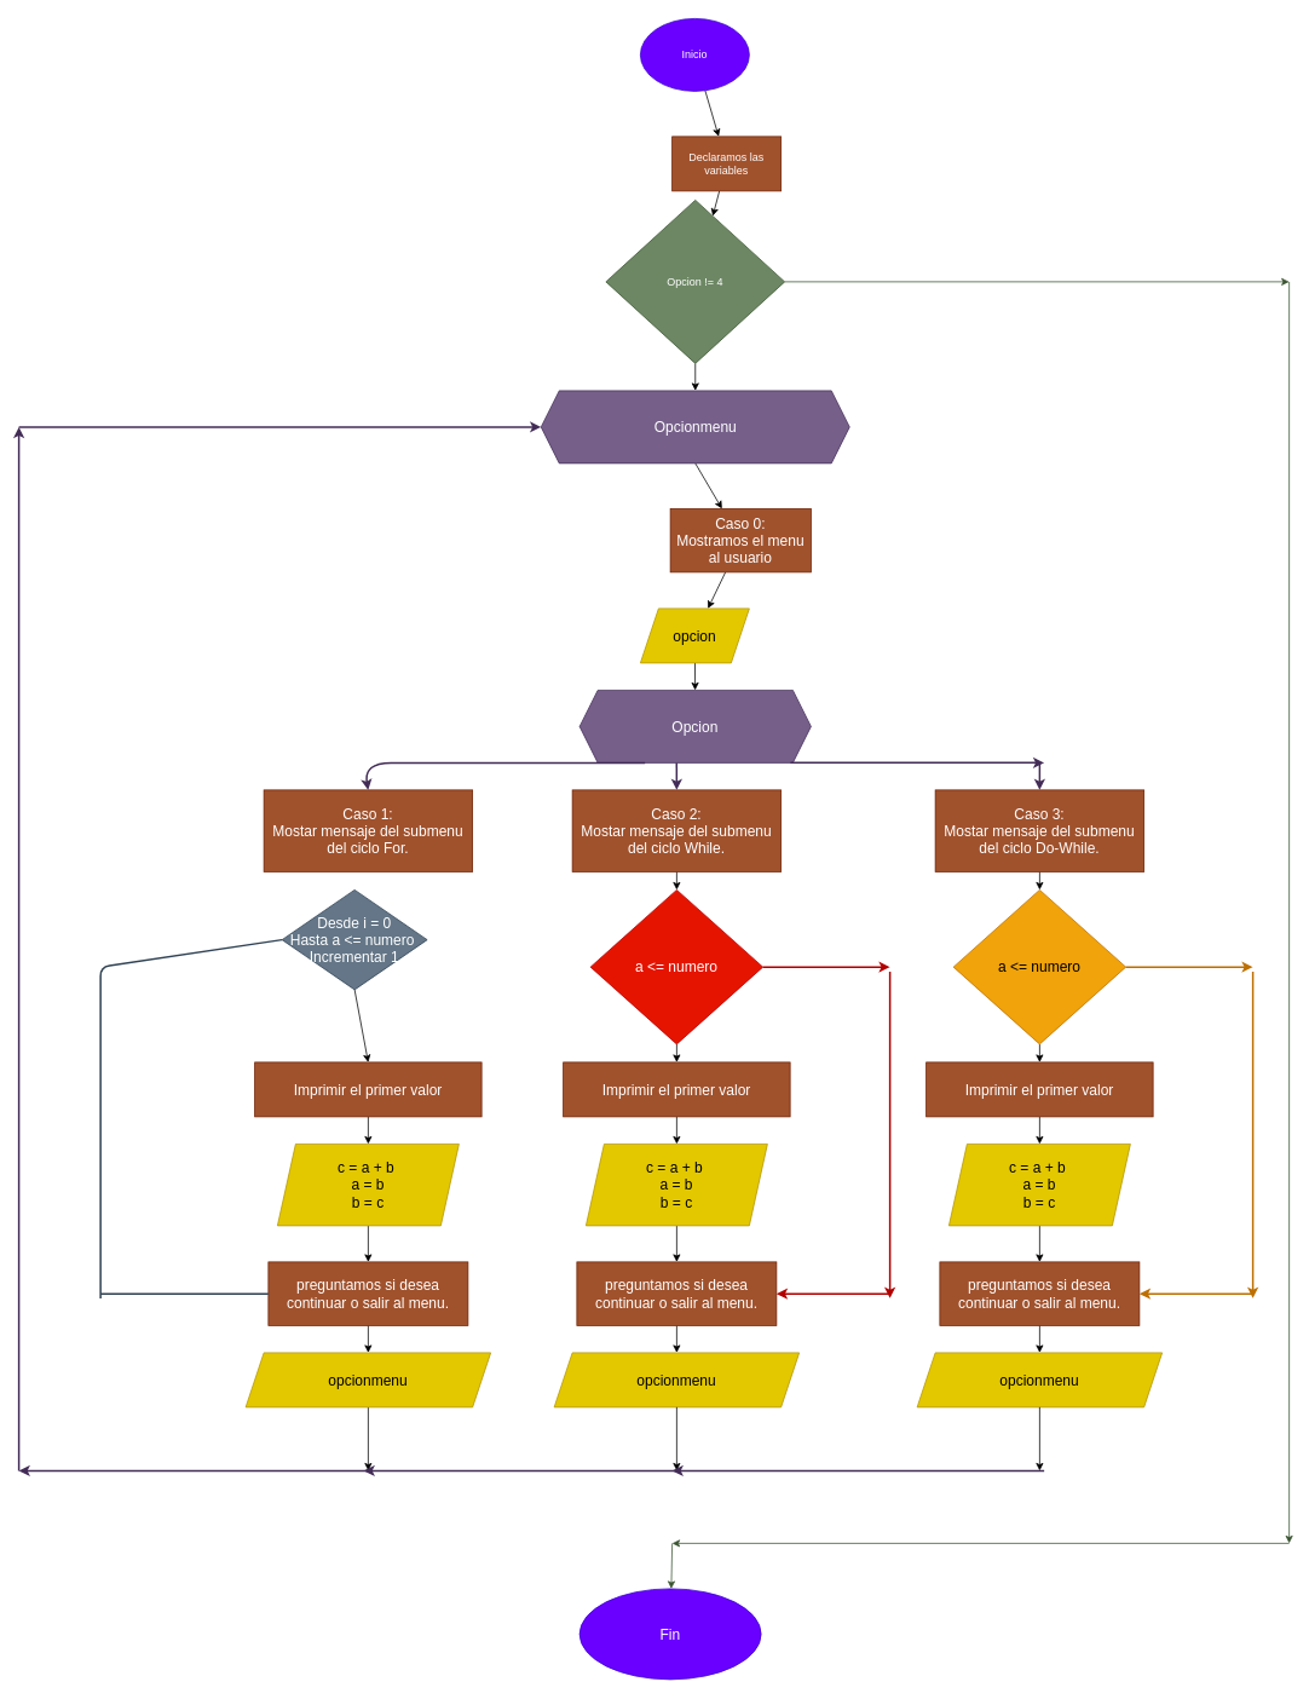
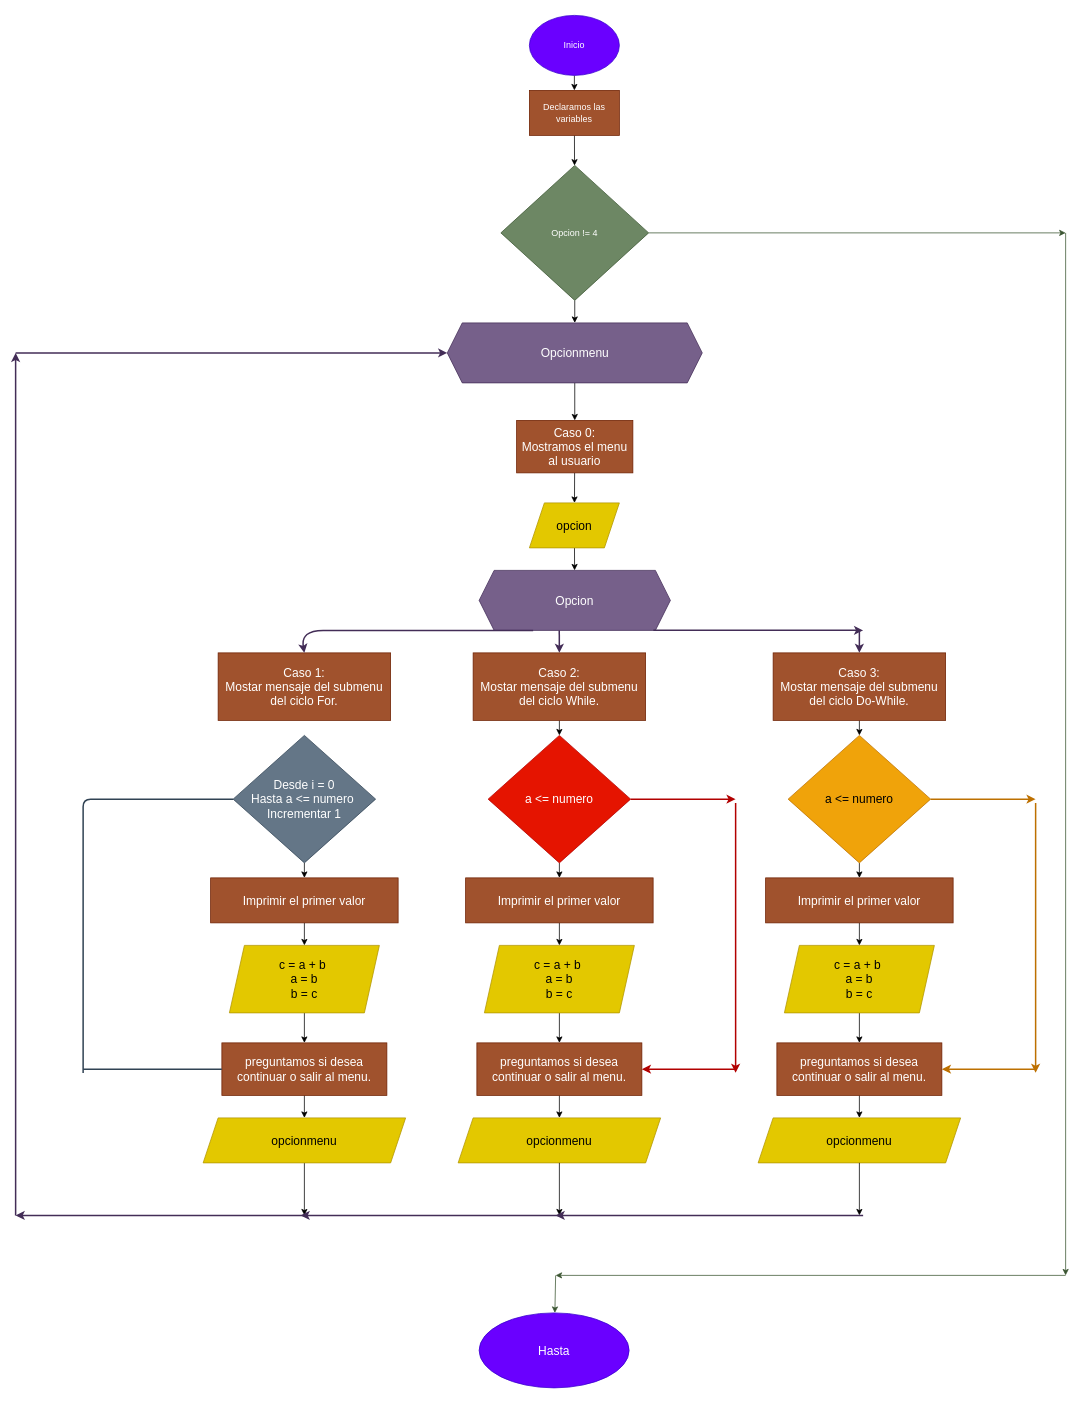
  <mxCell id="0" />
  <mxCell id="1" parent="0" />
  <mxCell id="2" value="" style="edgeStyle=none;html=1;fontSize=16;" edge="1" parent="1" source="3" target="5"><mxGeometry relative="1" as="geometry" /></mxCell>
  <mxCell id="3" value="Inicio" style="ellipse;whiteSpace=wrap;html=1;fillColor=#6a00ff;fontColor=#ffffff;strokeColor=#3700CC;" parent="1" vertex="1"><mxGeometry x="705" width="120" height="80" as="geometry" y="20" /></mxCell>
  <mxCell id="4" value="" style="edgeStyle=none;html=1;fontSize=16;" edge="1" parent="1" source="5" target="8"><mxGeometry relative="1" as="geometry" /></mxCell>
- <mxCell id="5" value="Declaramos las variables" style="rounded=0;whiteSpace=wrap;html=1;fillColor=#a0522d;fontColor=#ffffff;strokeColor=#6D1F00;" vertex="1" parent="1"><mxGeometry x="740" y="150" width="120" height="60" as="geometry" /></mxCell>
+ <mxCell id="5" value="Declaramos las variables" style="rounded=0;whiteSpace=wrap;html=1;fillColor=#a0522d;fontColor=#ffffff;strokeColor=#6D1F00;" vertex="1" parent="1"><mxGeometry x="705" y="120" width="120" height="60" as="geometry" /></mxCell>
  <mxCell id="6" value="" style="edgeStyle=none;html=1;fontSize=16;exitX=0.5;exitY=1;exitDx=0;exitDy=0;" edge="1" parent="1" source="61" target="10"><mxGeometry relative="1" as="geometry"><mxPoint x="765.5" y="530" as="sourcePoint" /></mxGeometry></mxCell>
  <mxCell id="7" style="edgeStyle=none;html=1;exitX=0.5;exitY=1;exitDx=0;exitDy=0;entryX=0.5;entryY=0;entryDx=0;entryDy=0;fontSize=16;" edge="1" parent="1" source="8" target="61"><mxGeometry relative="1" as="geometry" /></mxCell>
  <mxCell id="8" value="Opcion != 4" style="rhombus;whiteSpace=wrap;html=1;fillColor=#6d8764;strokeColor=#3A5431;fontColor=#ffffff;" vertex="1" parent="1"><mxGeometry x="667" y="220" width="197" height="180" as="geometry" /></mxCell>
  <mxCell id="9" value="" style="edgeStyle=none;html=1;fontSize=16;" edge="1" parent="1" source="10" target="13"><mxGeometry relative="1" as="geometry" /></mxCell>
- <mxCell id="10" value="Caso 0:&lt;br&gt;Mostramos el menu al usuario" style="rounded=0;whiteSpace=wrap;html=1;fontSize=16;fillColor=#a0522d;fontColor=#ffffff;strokeColor=#6D1F00;" vertex="1" parent="1"><mxGeometry x="738" y="560" width="155" height="70" as="geometry" /></mxCell>
+ <mxCell id="10" value="Caso 0:&lt;br&gt;Mostramos el menu al usuario" style="rounded=0;whiteSpace=wrap;html=1;fontSize=16;fillColor=#a0522d;fontColor=#ffffff;strokeColor=#6D1F00;" vertex="1" parent="1"><mxGeometry x="688" y="560" width="155" height="70" as="geometry" /></mxCell>
  <mxCell id="11" value="" style="edgeStyle=none;html=1;fontSize=16;" edge="1" parent="1" source="13"><mxGeometry relative="1" as="geometry"><mxPoint x="765.186" y="700.323" as="targetPoint" /></mxGeometry></mxCell>
  <mxCell id="12" value="" style="edgeStyle=none;html=1;fontSize=16;" edge="1" parent="1" source="13" target="15"><mxGeometry relative="1" as="geometry" /></mxCell>
  <mxCell id="13" value="opcion" style="shape=parallelogram;perimeter=parallelogramPerimeter;whiteSpace=wrap;html=1;fixedSize=1;fontSize=16;fillColor=#e3c800;fontColor=#000000;strokeColor=#B09500;" vertex="1" parent="1"><mxGeometry x="705" y="670" width="120" height="60" as="geometry" /></mxCell>
  <mxCell id="14" style="edgeStyle=none;html=1;exitX=0.419;exitY=0.998;exitDx=0;exitDy=0;entryX=0.5;entryY=0;entryDx=0;entryDy=0;fontSize=16;exitPerimeter=0;strokeWidth=2;fillColor=#76608a;strokeColor=#432D57;" edge="1" parent="1" source="15" target="31"><mxGeometry relative="1" as="geometry" /></mxCell>
  <mxCell id="15" value="Opcion" style="shape=hexagon;perimeter=hexagonPerimeter2;whiteSpace=wrap;html=1;fixedSize=1;fontSize=16;fillColor=#76608a;fontColor=#ffffff;strokeColor=#432D57;" vertex="1" parent="1"><mxGeometry x="638" y="760" width="255" height="80" as="geometry" /></mxCell>
  <mxCell id="16" value="Caso 1: &lt;br&gt;Mostar mensaje del submenu del ciclo For." style="rounded=0;whiteSpace=wrap;html=1;fontSize=16;fillColor=#a0522d;fontColor=#ffffff;strokeColor=#6D1F00;" vertex="1" parent="1"><mxGeometry x="290" y="870" width="230" height="90" as="geometry" /></mxCell>
  <mxCell id="17" value="" style="curved=1;endArrow=classic;html=1;fontSize=16;entryX=0.5;entryY=0;entryDx=0;entryDy=0;fillColor=#76608a;strokeColor=#432D57;strokeWidth=2;" edge="1" parent="1" target="16"><mxGeometry width="50" height="50" relative="1" as="geometry"><mxPoint x="710" y="840" as="sourcePoint" /><mxPoint x="580" y="830" as="targetPoint" /><Array as="points"><mxPoint x="460" y="840" /><mxPoint x="400" y="840" /></Array></mxGeometry></mxCell>
  <mxCell id="18" style="edgeStyle=none;html=1;exitX=0.5;exitY=1;exitDx=0;exitDy=0;entryX=0.5;entryY=0;entryDx=0;entryDy=0;fontSize=16;" edge="1" parent="1" source="19" target="21"><mxGeometry relative="1" as="geometry" /></mxCell>
- <mxCell id="19" value="Desde i = 0&lt;br&gt;Hasta a &amp;lt;= numero&amp;nbsp;&lt;br&gt;Incrementar 1" style="rhombus;whiteSpace=wrap;html=1;fontSize=16;fillColor=#647687;fontColor=#ffffff;strokeColor=#314354;" vertex="1" parent="1"><mxGeometry x="310" y="980" width="160" height="110" as="geometry" /></mxCell>
+ <mxCell id="19" value="Desde i = 0&lt;br&gt;Hasta a &amp;lt;= numero&amp;nbsp;&lt;br&gt;Incrementar 1" style="rhombus;whiteSpace=wrap;html=1;fontSize=16;fillColor=#647687;fontColor=#ffffff;strokeColor=#314354;" vertex="1" parent="1"><mxGeometry x="310" y="980" width="190" height="170" as="geometry" /></mxCell>
  <mxCell id="20" value="" style="edgeStyle=none;html=1;fontSize=16;" edge="1" parent="1" source="21" target="23"><mxGeometry relative="1" as="geometry" /></mxCell>
  <mxCell id="21" value="Imprimir el primer valor" style="rounded=0;whiteSpace=wrap;html=1;fontSize=16;fillColor=#a0522d;fontColor=#ffffff;strokeColor=#6D1F00;" vertex="1" parent="1"><mxGeometry x="280" y="1170" width="250" height="60" as="geometry" /></mxCell>
  <mxCell id="22" value="" style="edgeStyle=none;html=1;fontSize=16;" edge="1" parent="1" source="23" target="25"><mxGeometry relative="1" as="geometry" /></mxCell>
  <mxCell id="23" value="c = a + b&amp;nbsp;&lt;br&gt;a = b&lt;br&gt;b = c" style="shape=parallelogram;perimeter=parallelogramPerimeter;whiteSpace=wrap;html=1;fixedSize=1;fontSize=16;fillColor=#e3c800;fontColor=#000000;strokeColor=#B09500;" vertex="1" parent="1"><mxGeometry x="305" y="1260" width="200" height="90" as="geometry" /></mxCell>
  <mxCell id="24" value="" style="edgeStyle=none;html=1;fontSize=16;" edge="1" parent="1" source="25" target="29"><mxGeometry relative="1" as="geometry" /></mxCell>
  <mxCell id="25" value="preguntamos si desea continuar o salir al menu." style="rounded=0;whiteSpace=wrap;html=1;fontSize=16;fillColor=#a0522d;fontColor=#ffffff;strokeColor=#6D1F00;" vertex="1" parent="1"><mxGeometry x="295" y="1390" width="220" height="70" as="geometry" /></mxCell>
  <mxCell id="26" value="" style="endArrow=none;html=1;fontSize=16;entryX=0;entryY=0.5;entryDx=0;entryDy=0;fillColor=#647687;strokeColor=#314354;strokeWidth=2;" edge="1" parent="1" target="19"><mxGeometry width="50" height="50" relative="1" as="geometry"><mxPoint x="110" y="1430" as="sourcePoint" /><mxPoint x="360" y="1150" as="targetPoint" /><Array as="points"><mxPoint x="110" y="1065" /></Array></mxGeometry></mxCell>
  <mxCell id="27" value="" style="endArrow=none;html=1;fontSize=16;entryX=0;entryY=0.5;entryDx=0;entryDy=0;strokeWidth=2;fillColor=#647687;strokeColor=#314354;" edge="1" parent="1" target="25"><mxGeometry width="50" height="50" relative="1" as="geometry"><mxPoint x="110" y="1425" as="sourcePoint" /><mxPoint x="290" y="1430" as="targetPoint" /></mxGeometry></mxCell>
  <mxCell id="28" style="edgeStyle=none;html=1;exitX=0.5;exitY=1;exitDx=0;exitDy=0;fontSize=16;" edge="1" parent="1" source="29"><mxGeometry relative="1" as="geometry"><mxPoint x="405" y="1620" as="targetPoint" /></mxGeometry></mxCell>
  <mxCell id="29" value="opcionmenu" style="shape=parallelogram;perimeter=parallelogramPerimeter;whiteSpace=wrap;html=1;fixedSize=1;fontSize=16;fillColor=#e3c800;fontColor=#000000;strokeColor=#B09500;" vertex="1" parent="1"><mxGeometry x="270" y="1490" width="270" height="60" as="geometry" /></mxCell>
  <mxCell id="30" style="edgeStyle=none;html=1;exitX=0.5;exitY=1;exitDx=0;exitDy=0;entryX=0.5;entryY=0;entryDx=0;entryDy=0;fontSize=16;" edge="1" parent="1" source="31" target="33"><mxGeometry relative="1" as="geometry" /></mxCell>
  <mxCell id="31" value="Caso 2: &lt;br&gt;Mostar mensaje del submenu del ciclo While." style="rounded=0;whiteSpace=wrap;html=1;fontSize=16;fillColor=#a0522d;fontColor=#ffffff;strokeColor=#6D1F00;" vertex="1" parent="1"><mxGeometry x="630" y="870" width="230" height="90" as="geometry" /></mxCell>
  <mxCell id="32" style="edgeStyle=none;html=1;exitX=0.5;exitY=1;exitDx=0;exitDy=0;entryX=0.5;entryY=0;entryDx=0;entryDy=0;fontSize=16;" edge="1" parent="1" source="33" target="35"><mxGeometry relative="1" as="geometry" /></mxCell>
  <mxCell id="33" value="a &amp;lt;= numero" style="rhombus;whiteSpace=wrap;html=1;fontSize=16;fillColor=#e51400;fontColor=#ffffff;strokeColor=#B20000;" vertex="1" parent="1"><mxGeometry x="650" y="980" width="190" height="170" as="geometry" /></mxCell>
  <mxCell id="34" value="" style="edgeStyle=none;html=1;fontSize=16;" edge="1" parent="1" source="35" target="37"><mxGeometry relative="1" as="geometry" /></mxCell>
  <mxCell id="35" value="Imprimir el primer valor" style="rounded=0;whiteSpace=wrap;html=1;fontSize=16;fillColor=#a0522d;fontColor=#ffffff;strokeColor=#6D1F00;" vertex="1" parent="1"><mxGeometry x="620" y="1170" width="250" height="60" as="geometry" /></mxCell>
  <mxCell id="36" value="" style="edgeStyle=none;html=1;fontSize=16;" edge="1" parent="1" source="37" target="39"><mxGeometry relative="1" as="geometry" /></mxCell>
  <mxCell id="37" value="c = a + b&amp;nbsp;&lt;br&gt;a = b&lt;br&gt;b = c" style="shape=parallelogram;perimeter=parallelogramPerimeter;whiteSpace=wrap;html=1;fixedSize=1;fontSize=16;fillColor=#e3c800;fontColor=#000000;strokeColor=#B09500;" vertex="1" parent="1"><mxGeometry x="645" y="1260" width="200" height="90" as="geometry" /></mxCell>
  <mxCell id="38" value="" style="edgeStyle=none;html=1;fontSize=16;" edge="1" parent="1" source="39" target="40"><mxGeometry relative="1" as="geometry" /></mxCell>
  <mxCell id="39" value="preguntamos si desea continuar o salir al menu." style="rounded=0;whiteSpace=wrap;html=1;fontSize=16;fillColor=#a0522d;fontColor=#ffffff;strokeColor=#6D1F00;" vertex="1" parent="1"><mxGeometry x="635" y="1390" width="220" height="70" as="geometry" /></mxCell>
  <mxCell id="40" value="opcionmenu" style="shape=parallelogram;perimeter=parallelogramPerimeter;whiteSpace=wrap;html=1;fixedSize=1;fontSize=16;fillColor=#e3c800;fontColor=#000000;strokeColor=#B09500;" vertex="1" parent="1"><mxGeometry x="610" y="1490" width="270" height="60" as="geometry" /></mxCell>
  <mxCell id="41" value="" style="endArrow=classic;html=1;fontSize=16;exitX=1;exitY=0.5;exitDx=0;exitDy=0;fillColor=#e51400;strokeColor=#B20000;strokeWidth=2;" edge="1" parent="1" source="33"><mxGeometry width="50" height="50" relative="1" as="geometry"><mxPoint x="910" y="1240" as="sourcePoint" /><mxPoint x="980" y="1065" as="targetPoint" /></mxGeometry></mxCell>
  <mxCell id="42" value="" style="endArrow=classic;html=1;fontSize=16;fillColor=#e51400;strokeColor=#B20000;strokeWidth=2;" edge="1" parent="1"><mxGeometry width="50" height="50" relative="1" as="geometry"><mxPoint x="980" y="1070" as="sourcePoint" /><mxPoint x="980" y="1430" as="targetPoint" /></mxGeometry></mxCell>
  <mxCell id="43" value="" style="endArrow=classic;html=1;fontSize=16;entryX=1;entryY=0.5;entryDx=0;entryDy=0;strokeWidth=2;fillColor=#e51400;strokeColor=#B20000;" edge="1" parent="1" target="39"><mxGeometry width="50" height="50" relative="1" as="geometry"><mxPoint x="980" y="1425" as="sourcePoint" /><mxPoint x="880" y="1360" as="targetPoint" /></mxGeometry></mxCell>
  <mxCell id="44" style="edgeStyle=none;html=1;exitX=0.5;exitY=1;exitDx=0;exitDy=0;entryX=0.5;entryY=0;entryDx=0;entryDy=0;fontSize=16;" edge="1" parent="1" source="45" target="47"><mxGeometry relative="1" as="geometry" /></mxCell>
  <mxCell id="45" value="Caso 3: &lt;br&gt;Mostar mensaje del submenu del ciclo Do-While." style="rounded=0;whiteSpace=wrap;html=1;fontSize=16;fillColor=#a0522d;fontColor=#ffffff;strokeColor=#6D1F00;" vertex="1" parent="1"><mxGeometry x="1030" y="870" width="230" height="90" as="geometry" /></mxCell>
  <mxCell id="46" style="edgeStyle=none;html=1;exitX=0.5;exitY=1;exitDx=0;exitDy=0;entryX=0.5;entryY=0;entryDx=0;entryDy=0;fontSize=16;" edge="1" parent="1" source="47" target="49"><mxGeometry relative="1" as="geometry" /></mxCell>
  <mxCell id="47" value="a &amp;lt;= numero" style="rhombus;whiteSpace=wrap;html=1;fontSize=16;fillColor=#f0a30a;fontColor=#000000;strokeColor=#BD7000;" vertex="1" parent="1"><mxGeometry x="1050" y="980" width="190" height="170" as="geometry" /></mxCell>
  <mxCell id="48" value="" style="edgeStyle=none;html=1;fontSize=16;" edge="1" parent="1" source="49" target="51"><mxGeometry relative="1" as="geometry" /></mxCell>
  <mxCell id="49" value="Imprimir el primer valor" style="rounded=0;whiteSpace=wrap;html=1;fontSize=16;fillColor=#a0522d;fontColor=#ffffff;strokeColor=#6D1F00;" vertex="1" parent="1"><mxGeometry x="1020" y="1170" width="250" height="60" as="geometry" /></mxCell>
  <mxCell id="50" value="" style="edgeStyle=none;html=1;fontSize=16;" edge="1" parent="1" source="51" target="53"><mxGeometry relative="1" as="geometry" /></mxCell>
  <mxCell id="51" value="c = a + b&amp;nbsp;&lt;br&gt;a = b&lt;br&gt;b = c" style="shape=parallelogram;perimeter=parallelogramPerimeter;whiteSpace=wrap;html=1;fixedSize=1;fontSize=16;fillColor=#e3c800;fontColor=#000000;strokeColor=#B09500;" vertex="1" parent="1"><mxGeometry x="1045" y="1260" width="200" height="90" as="geometry" /></mxCell>
  <mxCell id="52" value="" style="edgeStyle=none;html=1;fontSize=16;" edge="1" parent="1" source="53" target="54"><mxGeometry relative="1" as="geometry" /></mxCell>
  <mxCell id="53" value="preguntamos si desea continuar o salir al menu." style="rounded=0;whiteSpace=wrap;html=1;fontSize=16;fillColor=#a0522d;fontColor=#ffffff;strokeColor=#6D1F00;" vertex="1" parent="1"><mxGeometry x="1035" y="1390" width="220" height="70" as="geometry" /></mxCell>
  <mxCell id="54" value="opcionmenu" style="shape=parallelogram;perimeter=parallelogramPerimeter;whiteSpace=wrap;html=1;fixedSize=1;fontSize=16;fillColor=#e3c800;fontColor=#000000;strokeColor=#B09500;" vertex="1" parent="1"><mxGeometry x="1010" y="1490" width="270" height="60" as="geometry" /></mxCell>
  <mxCell id="55" value="" style="endArrow=classic;html=1;fontSize=16;exitX=1;exitY=0.5;exitDx=0;exitDy=0;fillColor=#f0a30a;strokeColor=#BD7000;strokeWidth=2;" edge="1" parent="1" source="47"><mxGeometry width="50" height="50" relative="1" as="geometry"><mxPoint x="1310" y="1240" as="sourcePoint" /><mxPoint x="1380" y="1065" as="targetPoint" /></mxGeometry></mxCell>
  <mxCell id="56" value="" style="endArrow=classic;html=1;fontSize=16;strokeWidth=2;fillColor=#f0a30a;strokeColor=#BD7000;" edge="1" parent="1"><mxGeometry width="50" height="50" relative="1" as="geometry"><mxPoint x="1380" y="1070" as="sourcePoint" /><mxPoint x="1380" y="1430" as="targetPoint" /></mxGeometry></mxCell>
  <mxCell id="57" value="" style="endArrow=classic;html=1;fontSize=16;entryX=1;entryY=0.5;entryDx=0;entryDy=0;strokeWidth=2;fillColor=#f0a30a;strokeColor=#BD7000;" edge="1" parent="1" target="53"><mxGeometry width="50" height="50" relative="1" as="geometry"><mxPoint x="1380" y="1425" as="sourcePoint" /><mxPoint x="1280" y="1360" as="targetPoint" /></mxGeometry></mxCell>
  <mxCell id="58" value="" style="endArrow=classic;html=1;fontSize=16;exitX=0.911;exitY=0.997;exitDx=0;exitDy=0;exitPerimeter=0;fillColor=#76608a;strokeColor=#432D57;strokeWidth=2;" edge="1" parent="1" source="15"><mxGeometry width="50" height="50" relative="1" as="geometry"><mxPoint x="1020" y="970" as="sourcePoint" /><mxPoint x="1150" y="840" as="targetPoint" /></mxGeometry></mxCell>
  <mxCell id="59" value="" style="endArrow=classic;html=1;fontSize=16;entryX=0.5;entryY=0;entryDx=0;entryDy=0;strokeWidth=2;fillColor=#76608a;strokeColor=#432D57;" edge="1" parent="1" target="45"><mxGeometry width="50" height="50" relative="1" as="geometry"><mxPoint x="1145" y="840" as="sourcePoint" /><mxPoint x="1070" y="920" as="targetPoint" /></mxGeometry></mxCell>
- <mxCell id="60" value="Fin" style="ellipse;whiteSpace=wrap;html=1;fontSize=16;fillColor=#6a00ff;fontColor=#ffffff;strokeColor=#3700CC;" vertex="1" parent="1"><mxGeometry x="638" y="1750" width="200" height="100" as="geometry" /></mxCell>
+ <mxCell id="60" value="Hasta" style="ellipse;whiteSpace=wrap;html=1;fontSize=16;fillColor=#6a00ff;fontColor=#ffffff;strokeColor=#3700CC;" vertex="1" parent="1"><mxGeometry x="638" y="1750" width="200" height="100" as="geometry" /></mxCell>
  <mxCell id="61" value="Opcionmenu" style="shape=hexagon;perimeter=hexagonPerimeter2;whiteSpace=wrap;html=1;fixedSize=1;fontSize=16;fillColor=#76608a;fontColor=#ffffff;strokeColor=#432D57;" vertex="1" parent="1"><mxGeometry x="595.5" y="430" width="340" height="80" as="geometry" /></mxCell>
  <mxCell id="62" value="" style="endArrow=classic;html=1;fontSize=16;strokeWidth=2;fillColor=#76608a;strokeColor=#432D57;" edge="1" parent="1"><mxGeometry width="50" height="50" relative="1" as="geometry"><mxPoint x="410" y="1620" as="sourcePoint" /><mxPoint x="20" y="1620" as="targetPoint" /></mxGeometry></mxCell>
  <mxCell id="63" value="" style="endArrow=classic;html=1;fontSize=16;strokeWidth=2;fillColor=#76608a;strokeColor=#432D57;" edge="1" parent="1"><mxGeometry width="50" height="50" relative="1" as="geometry"><mxPoint x="20" y="1620" as="sourcePoint" /><mxPoint x="20" y="470" as="targetPoint" /></mxGeometry></mxCell>
  <mxCell id="64" value="" style="endArrow=classic;html=1;fontSize=16;entryX=0;entryY=0.5;entryDx=0;entryDy=0;fillColor=#76608a;strokeColor=#432D57;strokeWidth=2;" edge="1" parent="1" target="61"><mxGeometry width="50" height="50" relative="1" as="geometry"><mxPoint x="20" y="470" as="sourcePoint" /><mxPoint x="220" y="550" as="targetPoint" /></mxGeometry></mxCell>
  <mxCell id="65" value="" style="endArrow=classic;html=1;fontSize=16;exitX=0.5;exitY=1;exitDx=0;exitDy=0;" edge="1" parent="1" source="40"><mxGeometry width="50" height="50" relative="1" as="geometry"><mxPoint x="600" y="1440" as="sourcePoint" /><mxPoint x="745" y="1620" as="targetPoint" /></mxGeometry></mxCell>
  <mxCell id="66" value="" style="endArrow=classic;html=1;fontSize=16;strokeWidth=2;fillColor=#76608a;strokeColor=#432D57;" edge="1" parent="1"><mxGeometry width="50" height="50" relative="1" as="geometry"><mxPoint x="750" y="1620" as="sourcePoint" /><mxPoint x="400" y="1620" as="targetPoint" /></mxGeometry></mxCell>
  <mxCell id="67" value="" style="endArrow=classic;html=1;fontSize=16;exitX=0.5;exitY=1;exitDx=0;exitDy=0;" edge="1" parent="1" source="54"><mxGeometry width="50" height="50" relative="1" as="geometry"><mxPoint x="1170" y="1560" as="sourcePoint" /><mxPoint x="1145" y="1620" as="targetPoint" /></mxGeometry></mxCell>
  <mxCell id="68" value="" style="endArrow=classic;html=1;fontSize=16;strokeWidth=2;fillColor=#76608a;strokeColor=#432D57;" edge="1" parent="1"><mxGeometry width="50" height="50" relative="1" as="geometry"><mxPoint x="1150" y="1620" as="sourcePoint" /><mxPoint x="740" y="1620" as="targetPoint" /></mxGeometry></mxCell>
  <mxCell id="69" value="" style="endArrow=classic;html=1;fontSize=16;exitX=1;exitY=0.5;exitDx=0;exitDy=0;fillColor=#6d8764;strokeColor=#3A5431;" edge="1" parent="1" source="8"><mxGeometry width="50" height="50" relative="1" as="geometry"><mxPoint x="1110" y="600" as="sourcePoint" /><mxPoint x="1420" y="310" as="targetPoint" /></mxGeometry></mxCell>
  <mxCell id="70" value="" style="endArrow=classic;html=1;fontSize=16;fillColor=#6d8764;strokeColor=#3A5431;" edge="1" parent="1"><mxGeometry width="50" height="50" relative="1" as="geometry"><mxPoint x="1420" y="310" as="sourcePoint" /><mxPoint x="1420" y="1700" as="targetPoint" /></mxGeometry></mxCell>
  <mxCell id="71" value="" style="endArrow=classic;html=1;fontSize=16;fillColor=#6d8764;strokeColor=#3A5431;" edge="1" parent="1"><mxGeometry width="50" height="50" relative="1" as="geometry"><mxPoint x="1420" y="1700" as="sourcePoint" /><mxPoint x="740" y="1700" as="targetPoint" /></mxGeometry></mxCell>
  <mxCell id="72" value="" style="endArrow=classic;html=1;fontSize=16;fillColor=#6d8764;strokeColor=#3A5431;" edge="1" parent="1" target="60"><mxGeometry width="50" height="50" relative="1" as="geometry"><mxPoint x="740" y="1700" as="sourcePoint" /><mxPoint x="870" y="1630" as="targetPoint" /></mxGeometry></mxCell>
